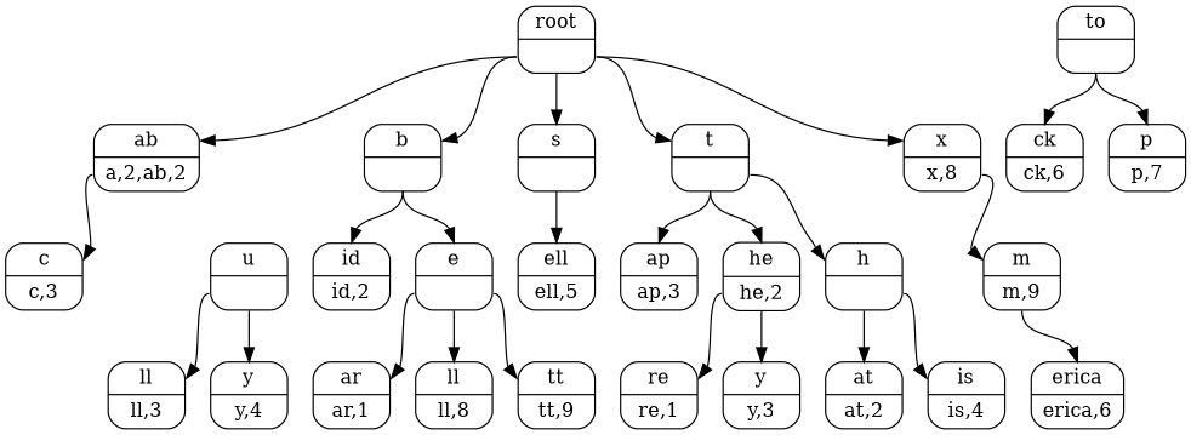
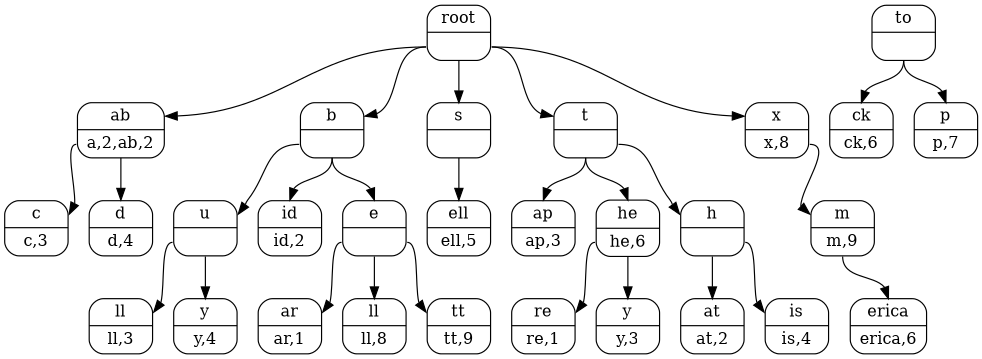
  digraph {
    node [shape=Mrecord]
    edge [headport=f0 tailport=f1]
    n1 [label="{<f0>root|<f1>}"]
    n2 [label="{<f0>ab|<f1>a,2,ab,2}"]
    n3 [label="{<f0>b|<f1>}"]
    n4 [label="{<f0>s|<f1>}"]
    n5 [label="{<f0>t|<f1>}"]
    n6 [label="{<f0>x|<f1>x,8}"]
    n7 [label="{<f0>c|<f1>c,3}"]
+   n8 [label="{<f0>d|<f1>d,4}"]
    n9 [label="{<f0>u|<f1>}"]
    n10 [label="{<f0>id|<f1>id,2}"]
    n11 [label="{<f0>e|<f1>}"]
    n12 [label="{<f0>ell|<f1>ell,5}"]
    n13 [label="{<f0>ap|<f1>ap,3}"]
-   n14 [label="{<f0>he|<f1>he,2}"]
+   n14 [label="{<f0>he|<f1>he,6}"]
    n15 [label="{<f0>h|<f1>}"]
    n16 [label="{<f0>m|<f1>m,9}"]
    n17 [label="{<f0>ll|<f1>ll,3}"]
    n18 [label="{<f0>y|<f1>y,4}"]
    n19 [label="{<f0>ar|<f1>ar,1}"]
    n20 [label="{<f0>ll|<f1>ll,8}"]
    n21 [label="{<f0>tt|<f1>tt,9}"]
    n22 [label="{<f0>to|<f1>}"]
    n23 [label="{<f0>ck|<f1>ck,6}"]
    n24 [label="{<f0>p|<f1>p,7}"]
    n25 [label="{<f0>re|<f1>re,1}"]
    n26 [label="{<f0>y|<f1>y,3}"]
    n27 [label="{<f0>at|<f1>at,2}"]
    n28 [label="{<f0>is|<f1>is,4}"]
    n29 [label="{<f0>erica|<f1>erica,6}"]
    n1 -> n2
    n1 -> n3
    n1 -> n4
    n1 -> n5
    n1 -> n6
    n2 -> n7
+   n2 -> n8
+   n3 -> n9
    n3 -> n10
    n3 -> n11
    n4 -> n12
    n5 -> n13
    n5 -> n14
    n5 -> n15
    n6 -> n16
    n9 -> n17
    n9 -> n18
    n11 -> n19
    n11 -> n20
    n11 -> n21
    n14 -> n25
    n14 -> n26
    n15 -> n27
    n15 -> n28
    n16 -> n29
    n22 -> n23
    n22 -> n24
  }
